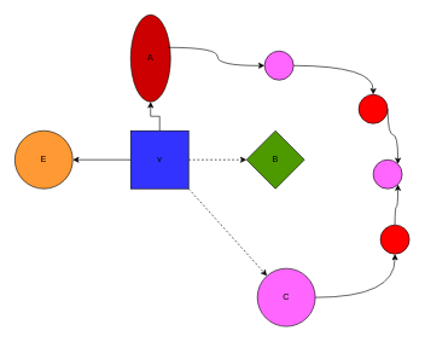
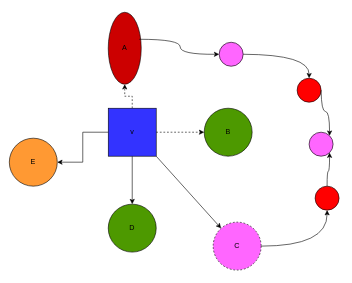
  <mxCell id="0" />
  <mxCell id="1" parent="0" />
- <mxCell id="2" value="" style="edgeStyle=orthogonalEdgeStyle;rounded=0;orthogonalLoop=1;jettySize=auto;html=1;" edge="1" parent="1" source="6" target="7"><mxGeometry relative="1" as="geometry" /></mxCell>
+ <mxCell id="2" value="" style="edgeStyle=orthogonalEdgeStyle;rounded=0;orthogonalLoop=1;jettySize=auto;html=1;dashed=1;" edge="1" parent="1" source="6" target="7"><mxGeometry relative="1" as="geometry" /></mxCell>
  <mxCell id="3" value="" style="edgeStyle=orthogonalEdgeStyle;rounded=0;orthogonalLoop=1;jettySize=auto;html=1;dashed=1;" edge="1" parent="1" source="6" target="8"><mxGeometry relative="1" as="geometry" /></mxCell>
+ <mxCell id="4" value="" style="edgeStyle=orthogonalEdgeStyle;rounded=0;orthogonalLoop=1;jettySize=auto;html=1;" edge="1" parent="1" source="6" target="9"><mxGeometry relative="1" as="geometry" /></mxCell>
  <mxCell id="5" value="" style="edgeStyle=orthogonalEdgeStyle;rounded=0;orthogonalLoop=1;jettySize=auto;html=1;" edge="1" parent="1" source="6" target="10"><mxGeometry relative="1" as="geometry" /></mxCell>
  <mxCell id="6" value="&lt;font style=&quot;color: rgb(0, 0, 0);&quot;&gt;v&lt;/font&gt;" style="whiteSpace=wrap;html=1;aspect=fixed;fillColor=#3333FF;rounded=0;" vertex="1" parent="1"><mxGeometry x="180" y="180" width="80" height="80" as="geometry" /></mxCell>
  <mxCell id="7" value="A" style="ellipse;whiteSpace=wrap;html=1;aspect=fixed;fillColor=#CC0000;" vertex="1" parent="1"><mxGeometry x="180" y="20" width="55" height="120" as="geometry" /></mxCell>
- <mxCell id="8" value="B" style="rhombus;whiteSpace=wrap;html=1;aspect=fixed;gradientColor=none;fillStyle=auto;fillColor=#4D9900;" vertex="1" parent="1"><mxGeometry x="340" y="180" width="80" height="80" as="geometry" /></mxCell>
- <mxCell id="10" value="E" style="ellipse;whiteSpace=wrap;html=1;aspect=fixed;fillColor=#FF9933;" vertex="1" parent="1"><mxGeometry x="20" y="180" width="80" height="80" as="geometry" /></mxCell>
- <mxCell id="11" value="" style="rounded=0;orthogonalLoop=1;jettySize=auto;html=1;exitX=1;exitY=1;exitDx=0;exitDy=0;dashed=1;" edge="1" target="12" parent="1" source="6"><mxGeometry relative="1" as="geometry"><mxPoint x="285" y="310" as="sourcePoint" /></mxGeometry></mxCell>
- <mxCell id="12" value="C" style="ellipse;whiteSpace=wrap;html=1;aspect=fixed;gradientColor=none;fillStyle=auto;fillColor=#FF66FF;" vertex="1" parent="1"><mxGeometry x="355" y="370" width="80" height="80" as="geometry" /></mxCell>
+ <mxCell id="8" value="B" style="ellipse;whiteSpace=wrap;html=1;aspect=fixed;gradientColor=none;fillStyle=auto;fillColor=#4D9900;" vertex="1" parent="1"><mxGeometry x="340" y="180" width="80" height="80" as="geometry" /></mxCell>
+ <mxCell id="9" value="D" style="ellipse;whiteSpace=wrap;html=1;aspect=fixed;fillColor=#4D9900;" vertex="1" parent="1"><mxGeometry x="180" y="340" width="80" height="80" as="geometry" /></mxCell>
+ <mxCell id="10" value="E" style="ellipse;whiteSpace=wrap;html=1;aspect=fixed;fillColor=#FF9933;" vertex="1" parent="1"><mxGeometry x="15" y="230" width="80" height="80" as="geometry" /></mxCell>
+ <mxCell id="11" value="" style="rounded=0;orthogonalLoop=1;jettySize=auto;html=1;exitX=1;exitY=1;exitDx=0;exitDy=0;" edge="1" target="12" parent="1" source="6"><mxGeometry relative="1" as="geometry"><mxPoint x="285" y="310" as="sourcePoint" /></mxGeometry></mxCell>
+ <mxCell id="12" value="C" style="ellipse;whiteSpace=wrap;html=1;aspect=fixed;gradientColor=none;fillStyle=auto;fillColor=#FF66FF;dashed=1;" vertex="1" parent="1"><mxGeometry x="355" y="370" width="80" height="80" as="geometry" /></mxCell>
  <mxCell id="13" value="" style="endArrow=classic;html=1;rounded=0;exitX=0.938;exitY=0.375;exitDx=0;exitDy=0;exitPerimeter=0;edgeStyle=orthogonalEdgeStyle;curved=1;" edge="1" parent="1" source="7"><mxGeometry width="50" height="50" relative="1" as="geometry"><mxPoint x="315" y="40" as="sourcePoint" /><mxPoint x="365" y="90" as="targetPoint" /></mxGeometry></mxCell>
  <mxCell id="14" value="" style="ellipse;whiteSpace=wrap;html=1;aspect=fixed;gradientColor=none;fillStyle=auto;fillColor=#FF66FF;" vertex="1" parent="1"><mxGeometry x="365" y="70" width="40" height="40" as="geometry" /></mxCell>
  <mxCell id="15" value="" style="ellipse;whiteSpace=wrap;html=1;aspect=fixed;gradientColor=none;fillStyle=auto;fillColor=#FF0000;" vertex="1" parent="1"><mxGeometry x="495" y="130" width="40" height="40" as="geometry" /></mxCell>
  <mxCell id="16" value="" style="endArrow=classic;html=1;rounded=0;exitX=0.938;exitY=0.375;exitDx=0;exitDy=0;exitPerimeter=0;edgeStyle=orthogonalEdgeStyle;curved=1;" edge="1" parent="1"><mxGeometry width="50" height="50" relative="1" as="geometry"><mxPoint x="405" y="90" as="sourcePoint" /><mxPoint x="515" y="130" as="targetPoint" /></mxGeometry></mxCell>
  <mxCell id="17" value="" style="ellipse;whiteSpace=wrap;html=1;aspect=fixed;gradientColor=none;fillStyle=auto;fillColor=#FF66FF;" vertex="1" parent="1"><mxGeometry x="515" y="220" width="40" height="40" as="geometry" /></mxCell>
  <mxCell id="18" value="" style="endArrow=classic;html=1;rounded=0;edgeStyle=orthogonalEdgeStyle;curved=1;exitX=1;exitY=0.5;exitDx=0;exitDy=0;" edge="1" parent="1" source="12"><mxGeometry width="50" height="50" relative="1" as="geometry"><mxPoint x="435" y="390" as="sourcePoint" /><mxPoint x="545" y="350" as="targetPoint" /></mxGeometry></mxCell>
  <mxCell id="19" value="" style="endArrow=classic;html=1;rounded=0;exitX=0.938;exitY=0.375;exitDx=0;exitDy=0;exitPerimeter=0;edgeStyle=orthogonalEdgeStyle;curved=1;entryX=1;entryY=0;entryDx=0;entryDy=0;" edge="1" parent="1" target="17"><mxGeometry width="50" height="50" relative="1" as="geometry"><mxPoint x="535" y="150" as="sourcePoint" /><mxPoint x="645" y="190" as="targetPoint" /></mxGeometry></mxCell>
  <mxCell id="20" value="" style="ellipse;whiteSpace=wrap;html=1;aspect=fixed;gradientColor=none;fillStyle=auto;fillColor=#FF0000;" vertex="1" parent="1"><mxGeometry x="525" y="310" width="40" height="40" as="geometry" /></mxCell>
  <mxCell id="21" value="" style="endArrow=classic;html=1;rounded=0;edgeStyle=orthogonalEdgeStyle;curved=1;exitX=0.5;exitY=0;exitDx=0;exitDy=0;entryX=1;entryY=1;entryDx=0;entryDy=0;" edge="1" parent="1" source="20" target="17"><mxGeometry width="50" height="50" relative="1" as="geometry"><mxPoint x="505" y="290" as="sourcePoint" /><mxPoint x="615" y="230" as="targetPoint" /></mxGeometry></mxCell>
